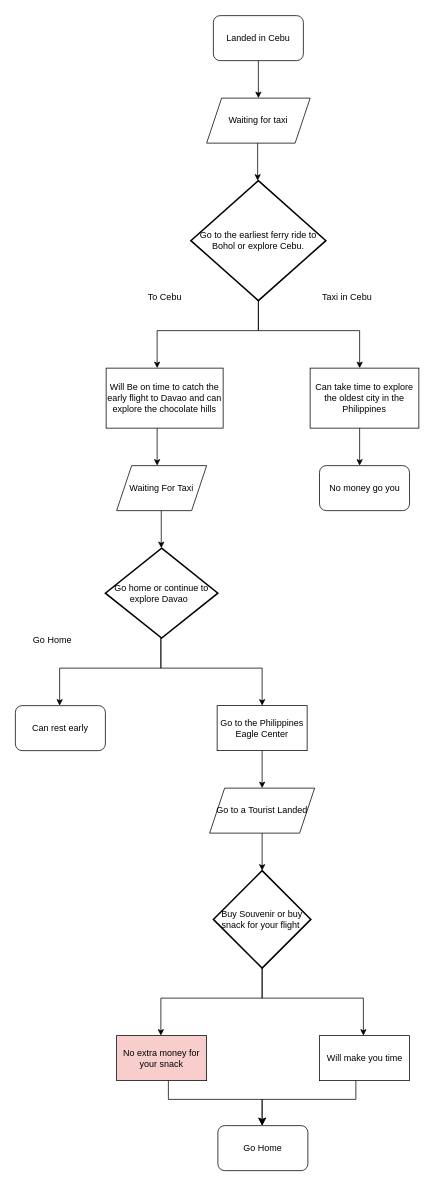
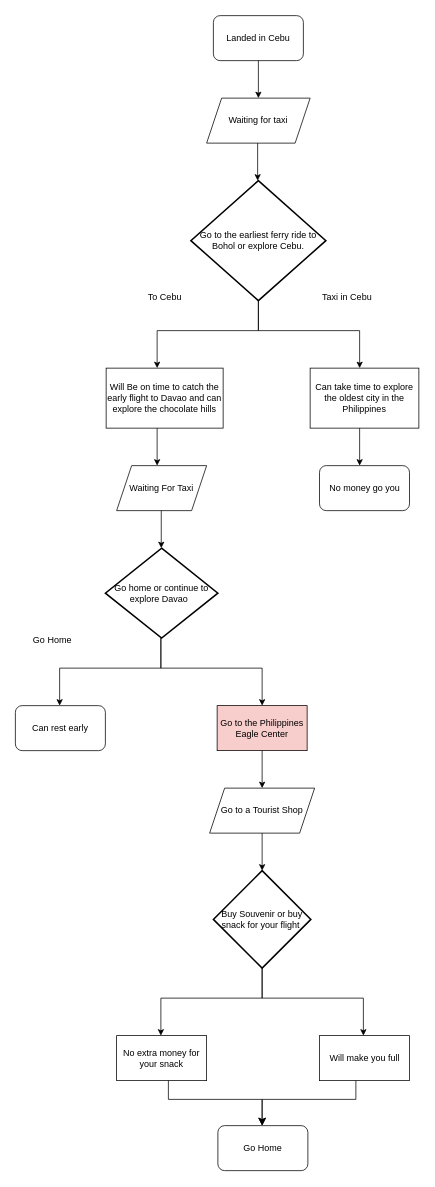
  <mxCell id="0" />
  <mxCell id="1" parent="0" />
  <mxCell id="2" value="Landed in Cebu" style="rounded=1;whiteSpace=wrap;html=1;" parent="1" vertex="1"><mxGeometry x="284" y="20" width="120" height="60" as="geometry" /></mxCell>
  <mxCell id="3" value="" style="endArrow=classic;html=1;rounded=0;" parent="1" edge="1"><mxGeometry width="50" height="50" relative="1" as="geometry"><mxPoint x="344" y="80" as="sourcePoint" /><mxPoint x="344" y="130" as="targetPoint" /><Array as="points"><mxPoint x="344" y="130" /></Array></mxGeometry></mxCell>
  <mxCell id="4" value="Waiting for taxi" style="shape=parallelogram;perimeter=parallelogramPerimeter;whiteSpace=wrap;html=1;fixedSize=1;" parent="1" vertex="1"><mxGeometry x="275" y="130" width="138" height="60" as="geometry" /></mxCell>
  <mxCell id="5" style="edgeStyle=orthogonalEdgeStyle;rounded=0;orthogonalLoop=1;jettySize=auto;html=1;exitX=0.5;exitY=1;exitDx=0;exitDy=0;" edge="1" parent="1"><mxGeometry relative="1" as="geometry"><mxPoint x="206" y="790" as="sourcePoint" /><mxPoint x="206" y="790" as="targetPoint" /></mxGeometry></mxCell>
  <mxCell id="6" value="Will Be on time to catch the early flight to Davao and can explore the chocolate hills" style="rounded=0;whiteSpace=wrap;html=1;" vertex="1" parent="1"><mxGeometry x="141" y="490" width="156" height="80" as="geometry" /></mxCell>
  <mxCell id="7" value="Can take time to explore the oldest city in the Philippines" style="rounded=0;whiteSpace=wrap;html=1;" vertex="1" parent="1"><mxGeometry x="413" y="490" width="145" height="80" as="geometry" /></mxCell>
  <mxCell id="8" value="" style="endArrow=classic;html=1;rounded=0;" parent="1" edge="1"><mxGeometry width="50" height="50" relative="1" as="geometry"><mxPoint x="344" y="400" as="sourcePoint" /><mxPoint x="209" y="490" as="targetPoint" /><Array as="points"><mxPoint x="344" y="440" /><mxPoint x="209" y="440" /></Array></mxGeometry></mxCell>
  <mxCell id="9" value="" style="endArrow=classic;html=1;rounded=0;" edge="1" parent="1"><mxGeometry width="50" height="50" relative="1" as="geometry"><mxPoint x="344" y="400" as="sourcePoint" /><mxPoint x="479" y="490" as="targetPoint" /><Array as="points"><mxPoint x="344" y="440" /><mxPoint x="479" y="440" /></Array></mxGeometry></mxCell>
  <mxCell id="10" value="To Cebu" style="text;html=1;align=center;verticalAlign=middle;resizable=0;points=[];autosize=1;strokeColor=none;fillColor=none;" vertex="1" parent="1"><mxGeometry x="184" y="380" width="70" height="30" as="geometry" /></mxCell>
  <mxCell id="11" value="Taxi in Cebu" style="text;html=1;align=center;verticalAlign=middle;resizable=0;points=[];autosize=1;strokeColor=none;fillColor=none;" vertex="1" parent="1"><mxGeometry x="416.5" y="380" width="90" height="30" as="geometry" /></mxCell>
  <mxCell id="12" value="" style="endArrow=classic;html=1;rounded=0;" edge="1" parent="1"><mxGeometry width="50" height="50" relative="1" as="geometry"><mxPoint x="349" y="1290" as="sourcePoint" /><mxPoint x="214" y="1380" as="targetPoint" /><Array as="points"><mxPoint x="349" y="1330" /><mxPoint x="214" y="1330" /></Array></mxGeometry></mxCell>
  <mxCell id="13" value="" style="endArrow=classic;html=1;rounded=0;" edge="1" parent="1"><mxGeometry width="50" height="50" relative="1" as="geometry"><mxPoint x="349" y="1290" as="sourcePoint" /><mxPoint x="484" y="1380" as="targetPoint" /><Array as="points"><mxPoint x="349" y="1330" /><mxPoint x="484" y="1330" /></Array></mxGeometry></mxCell>
  <mxCell id="14" value="No money go you" style="rounded=1;whiteSpace=wrap;html=1;" vertex="1" parent="1"><mxGeometry x="425.5" y="620" width="120" height="60" as="geometry" /></mxCell>
  <mxCell id="15" value="Waiting For Taxi" style="shape=parallelogram;perimeter=parallelogramPerimeter;whiteSpace=wrap;html=1;fixedSize=1;" vertex="1" parent="1"><mxGeometry x="155" y="620" width="120" height="60" as="geometry" /></mxCell>
  <mxCell id="16" value="Go to the earliest ferry ride to Bohol or explore Cebu." style="strokeWidth=2;html=1;shape=mxgraph.flowchart.decision;whiteSpace=wrap;" vertex="1" parent="1"><mxGeometry x="254" y="240" width="180" height="160" as="geometry" /></mxCell>
  <mxCell id="17" value="Go home or continue to explore Davao&amp;nbsp;&amp;nbsp;" style="strokeWidth=2;html=1;shape=mxgraph.flowchart.decision;whiteSpace=wrap;" vertex="1" parent="1"><mxGeometry x="140" y="730" width="150" height="120" as="geometry" /></mxCell>
  <mxCell id="18" value="" style="endArrow=classic;html=1;rounded=0;" edge="1" parent="1"><mxGeometry width="50" height="50" relative="1" as="geometry"><mxPoint x="343" y="190" as="sourcePoint" /><mxPoint x="343" y="240" as="targetPoint" /><Array as="points"><mxPoint x="343" y="240" /></Array></mxGeometry></mxCell>
  <mxCell id="19" value="" style="endArrow=classic;html=1;rounded=0;" edge="1" parent="1"><mxGeometry width="50" height="50" relative="1" as="geometry"><mxPoint x="479" y="570" as="sourcePoint" /><mxPoint x="479" y="620" as="targetPoint" /><Array as="points"><mxPoint x="479" y="620" /></Array></mxGeometry></mxCell>
  <mxCell id="20" value="" style="endArrow=classic;html=1;rounded=0;" edge="1" parent="1"><mxGeometry width="50" height="50" relative="1" as="geometry"><mxPoint x="209" y="570" as="sourcePoint" /><mxPoint x="209" y="620" as="targetPoint" /><Array as="points"><mxPoint x="209" y="620" /></Array></mxGeometry></mxCell>
  <mxCell id="21" value="" style="endArrow=classic;html=1;rounded=0;" edge="1" parent="1"><mxGeometry width="50" height="50" relative="1" as="geometry"><mxPoint x="214.5" y="680" as="sourcePoint" /><mxPoint x="214.5" y="730" as="targetPoint" /><Array as="points"><mxPoint x="214.5" y="730" /></Array></mxGeometry></mxCell>
  <mxCell id="22" value="" style="group" vertex="1" connectable="0" parent="1"><mxGeometry x="79" y="890" width="270" as="geometry" /></mxCell>
  <mxCell id="23" value="" style="endArrow=classic;html=1;rounded=0;" edge="1" parent="22"><mxGeometry width="50" height="50" relative="1" as="geometry"><mxPoint x="135" y="-40" as="sourcePoint" /><mxPoint x="270" y="50" as="targetPoint" /><Array as="points"><mxPoint x="135" /><mxPoint x="270" /></Array></mxGeometry></mxCell>
  <mxCell id="24" value="" style="endArrow=classic;html=1;rounded=0;" edge="1" parent="22"><mxGeometry width="50" height="50" relative="1" as="geometry"><mxPoint x="135" y="-40" as="sourcePoint" /><mxPoint y="50" as="targetPoint" /><Array as="points"><mxPoint x="135" /><mxPoint /></Array></mxGeometry></mxCell>
  <mxCell id="25" value="Can rest early" style="whiteSpace=wrap;html=1;rounded=1;" vertex="1" parent="1"><mxGeometry x="20" y="940" width="120" height="60" as="geometry" /></mxCell>
  <mxCell id="26" value="Go Home" style="text;html=1;align=center;verticalAlign=middle;resizable=0;points=[];autosize=1;strokeColor=none;fillColor=none;" vertex="1" parent="1"><mxGeometry x="34" y="838" width="70" height="30" as="geometry" /></mxCell>
- <mxCell id="27" value="Go to the Philippines Eagle Center" style="rounded=0;whiteSpace=wrap;html=1;" vertex="1" parent="1"><mxGeometry x="289" y="940" width="120" height="60" as="geometry" /></mxCell>
+ <mxCell id="27" value="Go to the Philippines Eagle Center" style="rounded=0;whiteSpace=wrap;html=1;fillColor=#f8cecc;" vertex="1" parent="1"><mxGeometry x="289" y="940" width="120" height="60" as="geometry" /></mxCell>
  <mxCell id="28" value="" style="endArrow=classic;html=1;rounded=0;" edge="1" parent="1"><mxGeometry width="50" height="50" relative="1" as="geometry"><mxPoint x="349" y="1000" as="sourcePoint" /><mxPoint x="349" y="1050" as="targetPoint" /><Array as="points"><mxPoint x="349" y="1050" /></Array></mxGeometry></mxCell>
  <mxCell id="29" value="Buy Souvenir or buy snack for your flight&amp;nbsp;" style="strokeWidth=2;html=1;shape=mxgraph.flowchart.decision;whiteSpace=wrap;" vertex="1" parent="1"><mxGeometry x="284" y="1160" width="130" height="130" as="geometry" /></mxCell>
- <mxCell id="30" value="Go to a Tourist Landed" style="shape=parallelogram;perimeter=parallelogramPerimeter;whiteSpace=wrap;html=1;fixedSize=1;" vertex="1" parent="1"><mxGeometry x="279" y="1050" width="140" height="60" as="geometry" /></mxCell>
+ <mxCell id="30" value="Go to a Tourist Shop" style="shape=parallelogram;perimeter=parallelogramPerimeter;whiteSpace=wrap;html=1;fixedSize=1;" vertex="1" parent="1"><mxGeometry x="279" y="1050" width="140" height="60" as="geometry" /></mxCell>
  <mxCell id="31" value="" style="endArrow=classic;html=1;rounded=0;" edge="1" parent="1"><mxGeometry width="50" height="50" relative="1" as="geometry"><mxPoint x="349" y="1110" as="sourcePoint" /><mxPoint x="349" y="1160" as="targetPoint" /><Array as="points"><mxPoint x="349" y="1160" /></Array></mxGeometry></mxCell>
- <mxCell id="32" value="No extra money for your snack" style="rounded=0;whiteSpace=wrap;html=1;fillColor=#f8cecc;" vertex="1" parent="1"><mxGeometry x="155" y="1380" width="120" height="60" as="geometry" /></mxCell>
- <mxCell id="33" value="Will make you time" style="rounded=0;whiteSpace=wrap;html=1;" vertex="1" parent="1"><mxGeometry x="425.5" y="1380" width="120" height="60" as="geometry" /></mxCell>
+ <mxCell id="32" value="No extra money for your snack" style="rounded=0;whiteSpace=wrap;html=1;" vertex="1" parent="1"><mxGeometry x="155" y="1380" width="120" height="60" as="geometry" /></mxCell>
+ <mxCell id="33" value="Will make you full" style="rounded=0;whiteSpace=wrap;html=1;" vertex="1" parent="1"><mxGeometry x="425.5" y="1380" width="120" height="60" as="geometry" /></mxCell>
  <mxCell id="34" value="" style="edgeStyle=elbowEdgeStyle;elbow=vertical;endArrow=classic;html=1;curved=0;rounded=0;endSize=8;startSize=8;" edge="1" parent="1"><mxGeometry width="50" height="50" relative="1" as="geometry"><mxPoint x="474" y="1440" as="sourcePoint" /><mxPoint x="349" y="1500" as="targetPoint" /><Array as="points"><mxPoint x="379" y="1465" /></Array></mxGeometry></mxCell>
  <mxCell id="35" value="" style="edgeStyle=elbowEdgeStyle;elbow=vertical;endArrow=classic;html=1;curved=0;rounded=0;endSize=8;startSize=8;" edge="1" parent="1"><mxGeometry width="50" height="50" relative="1" as="geometry"><mxPoint x="224" y="1440" as="sourcePoint" /><mxPoint x="349" y="1500" as="targetPoint" /><Array as="points"><mxPoint x="319" y="1465" /></Array></mxGeometry></mxCell>
  <mxCell id="36" value="Go Home" style="rounded=1;whiteSpace=wrap;html=1;" vertex="1" parent="1"><mxGeometry x="290" y="1500" width="120" height="60" as="geometry" /></mxCell>
